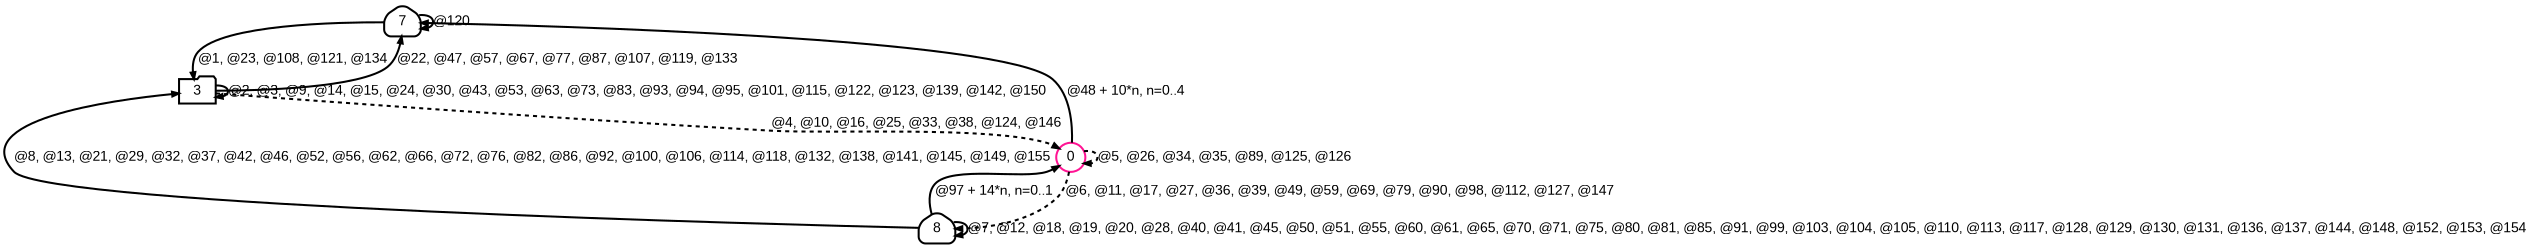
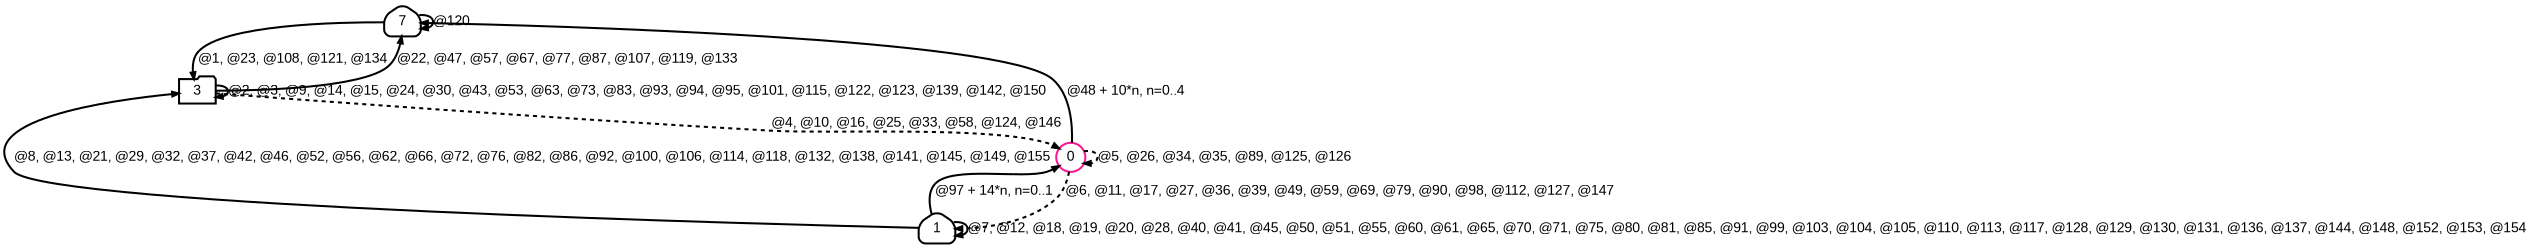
  digraph {
    fontname="Liberation Sans"
    node [color=black fontname="Liberation Sans" fontsize=20 penwidth=3 shape=house style=rounded]
    edge [arrowsize=1 color=black fontname="Liberation Sans" fontsize=20 penwidth=3 style=solid]
    7
    3 [shape=folder]
    0 [color=deeppink shape=circle]
-   1 [label=8]
+   1
    7 -> 7 [label="@120"]
    7 -> 3 [label="@1, @23, @108, @121, @134" style=bold]
    3 -> 7 [label="@22, @47, @57, @67, @77, @87, @107, @119, @133" style=bold]
    3 -> 3 [label="@2, @3, @9, @14, @15, @24, @30, @43, @53, @63, @73, @83, @93, @94, @95, @101, @115, @122, @123, @139, @142, @150"]
-   3 -> 0 [label="@4, @10, @16, @25, @33, @38, @124, @146" style=dashed]
+   3 -> 0 [label="@4, @10, @16, @25, @33, @58, @124, @146" style=dashed]
    0 -> 7 [label="@48 + 10*n, n=0..4"]
    0 -> 0 [label="@5, @26, @34, @35, @89, @125, @126" style=dashed]
    0 -> 1 [label="@6, @11, @17, @27, @36, @39, @49, @59, @69, @79, @90, @98, @112, @127, @147" style=dashed]
    1 -> 3 [label="@8, @13, @21, @29, @32, @37, @42, @46, @52, @56, @62, @66, @72, @76, @82, @86, @92, @100, @106, @114, @118, @132, @138, @141, @145, @149, @155" style=bold]
    1 -> 0 [label="@97 + 14*n, n=0..1"]
    1 -> 1 [label="@7, @12, @18, @19, @20, @28, @40, @41, @45, @50, @51, @55, @60, @61, @65, @70, @71, @75, @80, @81, @85, @91, @99, @103, @104, @105, @110, @113, @117, @128, @129, @130, @131, @136, @137, @144, @148, @152, @153, @154" style=bold]
  }
